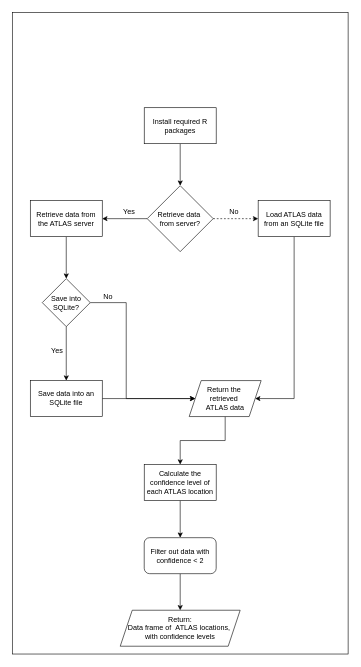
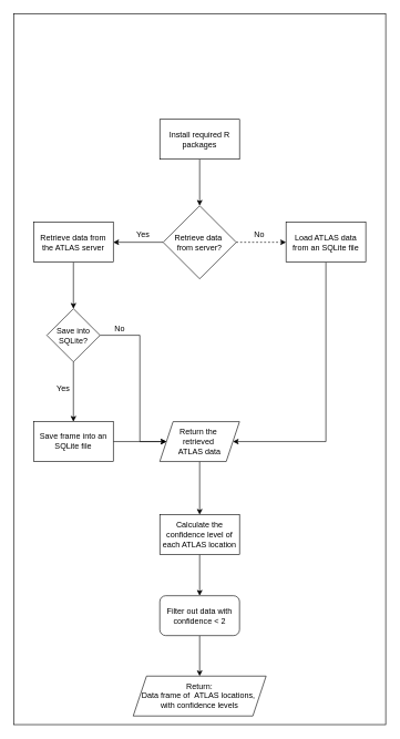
  <mxCell id="0" />
  <mxCell id="1" parent="0" />
  <mxCell id="2" value="" style="rounded=0;whiteSpace=wrap;html=1;" vertex="1" parent="1"><mxGeometry x="20" y="20" width="560" height="1070" as="geometry" /></mxCell>
  <mxCell id="3" value="" style="edgeStyle=orthogonalEdgeStyle;rounded=0;orthogonalLoop=1;jettySize=auto;html=1;" edge="1" parent="1" source="4" target="7"><mxGeometry relative="1" as="geometry" /></mxCell>
  <mxCell id="4" value="Install required R packages" style="whiteSpace=wrap;html=1;" vertex="1" parent="1"><mxGeometry x="240" y="179" width="120" height="60" as="geometry" /></mxCell>
  <mxCell id="5" value="" style="edgeStyle=orthogonalEdgeStyle;rounded=0;orthogonalLoop=1;jettySize=auto;html=1;" edge="1" parent="1" source="7" target="9"><mxGeometry relative="1" as="geometry" /></mxCell>
  <mxCell id="6" value="" style="edgeStyle=orthogonalEdgeStyle;rounded=0;orthogonalLoop=1;jettySize=auto;html=1;dashed=1;" edge="1" parent="1" source="7" target="21"><mxGeometry relative="1" as="geometry" /></mxCell>
  <mxCell id="7" value="Retrieve data&amp;nbsp;&lt;div&gt;from server?&lt;/div&gt;" style="rhombus;whiteSpace=wrap;html=1;" vertex="1" parent="1"><mxGeometry x="245" y="309" width="110" height="110" as="geometry" /></mxCell>
  <mxCell id="8" value="" style="edgeStyle=orthogonalEdgeStyle;rounded=0;orthogonalLoop=1;jettySize=auto;html=1;" edge="1" parent="1" source="9" target="12"><mxGeometry relative="1" as="geometry" /></mxCell>
  <mxCell id="9" value="Retrieve data from the ATLAS server" style="whiteSpace=wrap;html=1;" vertex="1" parent="1"><mxGeometry x="50" y="334" width="120" height="60" as="geometry" /></mxCell>
  <mxCell id="10" value="" style="edgeStyle=orthogonalEdgeStyle;rounded=0;orthogonalLoop=1;jettySize=auto;html=1;" edge="1" parent="1" source="12" target="15"><mxGeometry relative="1" as="geometry" /></mxCell>
  <mxCell id="11" value="" style="edgeStyle=orthogonalEdgeStyle;rounded=0;orthogonalLoop=1;jettySize=auto;html=1;" edge="1" parent="1" source="12" target="18"><mxGeometry relative="1" as="geometry"><Array as="points"><mxPoint x="210" y="504" /><mxPoint x="210" y="664" /></Array></mxGeometry></mxCell>
  <mxCell id="12" value="Save into SQLite?" style="rhombus;whiteSpace=wrap;html=1;" vertex="1" parent="1"><mxGeometry x="70" y="464" width="80" height="80" as="geometry" /></mxCell>
  <mxCell id="13" value="Yes" style="text;html=1;align=center;verticalAlign=middle;whiteSpace=wrap;rounded=0;" vertex="1" parent="1"><mxGeometry x="185" y="338" width="60" height="30" as="geometry" /></mxCell>
  <mxCell id="14" value="" style="edgeStyle=orthogonalEdgeStyle;rounded=0;orthogonalLoop=1;jettySize=auto;html=1;" edge="1" parent="1" source="15" target="18"><mxGeometry relative="1" as="geometry" /></mxCell>
- <mxCell id="15" value="Save data into an SQLite file" style="whiteSpace=wrap;html=1;" vertex="1" parent="1"><mxGeometry x="50" y="634" width="120" height="60" as="geometry" /></mxCell>
+ <mxCell id="15" value="Save frame into an SQLite file" style="whiteSpace=wrap;html=1;" vertex="1" parent="1"><mxGeometry x="50" y="634" width="120" height="60" as="geometry" /></mxCell>
  <mxCell id="16" value="Yes" style="text;html=1;align=center;verticalAlign=middle;whiteSpace=wrap;rounded=0;" vertex="1" parent="1"><mxGeometry x="65" y="569" width="60" height="30" as="geometry" /></mxCell>
  <mxCell id="17" value="" style="edgeStyle=orthogonalEdgeStyle;rounded=0;orthogonalLoop=1;jettySize=auto;html=1;" edge="1" parent="1" source="18" target="24"><mxGeometry relative="1" as="geometry" /></mxCell>
- <mxCell id="18" value="Return the&amp;nbsp;&lt;div&gt;retrieved&amp;nbsp;&lt;/div&gt;&lt;div&gt;ATLAS data&lt;/div&gt;" style="shape=parallelogram;perimeter=parallelogramPerimeter;whiteSpace=wrap;html=1;fixedSize=1;" vertex="1" parent="1"><mxGeometry x="315" y="634" width="120" height="60" as="geometry" /></mxCell>
+ <mxCell id="18" value="Return the&amp;nbsp;&lt;div&gt;retrieved&amp;nbsp;&lt;/div&gt;&lt;div&gt;ATLAS data&lt;/div&gt;" style="shape=parallelogram;perimeter=parallelogramPerimeter;whiteSpace=wrap;html=1;fixedSize=1;" vertex="1" parent="1"><mxGeometry x="240" y="634" width="120" height="60" as="geometry" /></mxCell>
  <mxCell id="19" value="No" style="text;html=1;align=center;verticalAlign=middle;whiteSpace=wrap;rounded=0;" vertex="1" parent="1"><mxGeometry x="150" y="479" width="60" height="30" as="geometry" /></mxCell>
  <mxCell id="20" style="edgeStyle=orthogonalEdgeStyle;rounded=0;orthogonalLoop=1;jettySize=auto;html=1;entryX=1;entryY=0.5;entryDx=0;entryDy=0;" edge="1" parent="1" source="21" target="18"><mxGeometry relative="1" as="geometry"><Array as="points"><mxPoint x="490" y="664" /></Array></mxGeometry></mxCell>
  <mxCell id="21" value="Load ATLAS data from an SQLite file" style="whiteSpace=wrap;html=1;" vertex="1" parent="1"><mxGeometry x="430" y="334" width="120" height="60" as="geometry" /></mxCell>
  <mxCell id="22" value="No" style="text;html=1;align=center;verticalAlign=middle;whiteSpace=wrap;rounded=0;" vertex="1" parent="1"><mxGeometry x="360" y="338" width="60" height="30" as="geometry" /></mxCell>
  <mxCell id="23" value="" style="edgeStyle=orthogonalEdgeStyle;rounded=0;orthogonalLoop=1;jettySize=auto;html=1;" edge="1" parent="1" source="24" target="27"><mxGeometry relative="1" as="geometry" /></mxCell>
  <mxCell id="24" value="Calculate the confidence level of each ATLAS location" style="whiteSpace=wrap;html=1;" vertex="1" parent="1"><mxGeometry x="240" y="774" width="120" height="60" as="geometry" /></mxCell>
  <mxCell id="25" value="Return:&lt;div&gt;Data frame of&amp;nbsp;&amp;nbsp;&lt;span style=&quot;background-color: initial;&quot;&gt;ATLAS locations,&amp;nbsp;&lt;/span&gt;&lt;div&gt;&lt;span style=&quot;background-color: initial;&quot;&gt;with confidence levels&lt;/span&gt;&lt;/div&gt;&lt;/div&gt;" style="shape=parallelogram;perimeter=parallelogramPerimeter;whiteSpace=wrap;html=1;fixedSize=1;" vertex="1" parent="1"><mxGeometry x="200" y="1017" width="200" height="60" as="geometry" /></mxCell>
  <mxCell id="26" value="" style="edgeStyle=orthogonalEdgeStyle;rounded=0;orthogonalLoop=1;jettySize=auto;html=1;" edge="1" parent="1" source="27" target="25"><mxGeometry relative="1" as="geometry" /></mxCell>
  <mxCell id="27" value="Filter out data with confidence &amp;lt; 2" style="whiteSpace=wrap;html=1;rounded=1;" vertex="1" parent="1"><mxGeometry x="240" y="896" width="120" height="60" as="geometry" /></mxCell>
